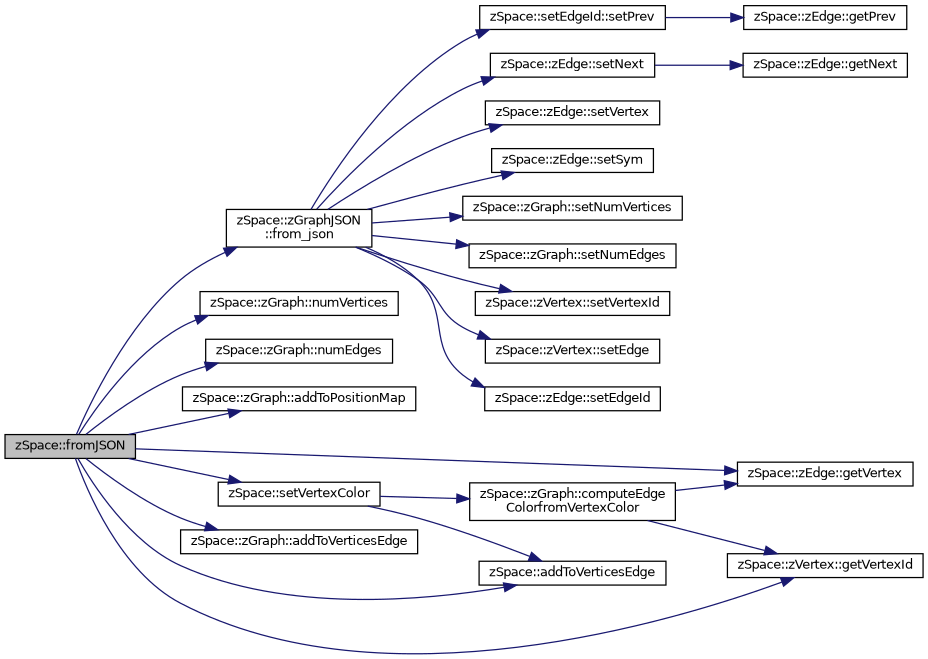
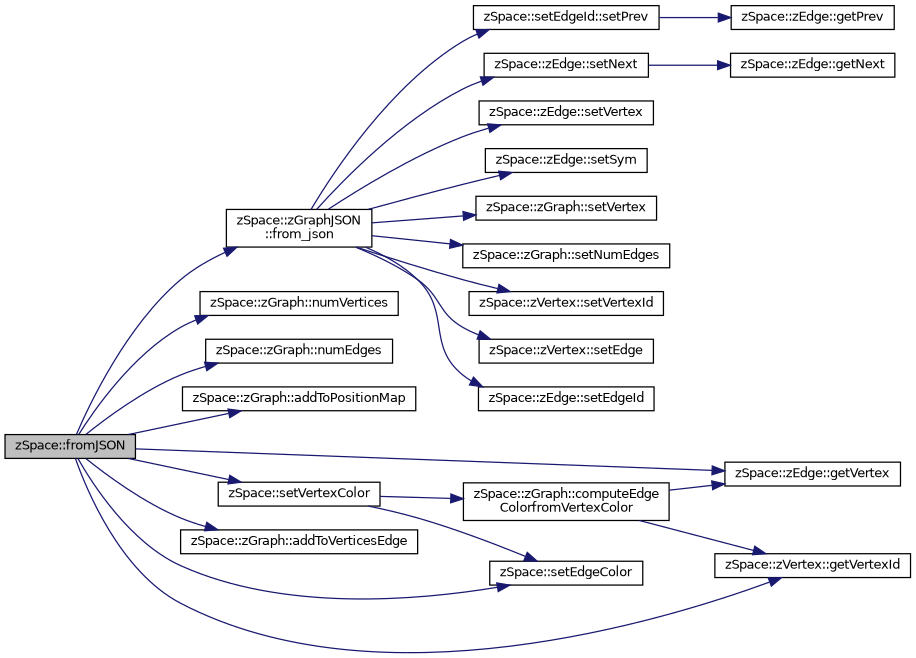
  digraph {
    rankdir=LR
    node [color=black fillcolor=white fontname=Helvetica fontsize=10 shape=record style=filled]
    edge [color=midnightblue fontname=Helvetica fontsize=10 labelfontname=Helvetica labelfontsize=10 style=solid]
    n1 [fillcolor=grey75 fontcolor=black height=0.2 label="zSpace::fromJSON" width=0.4]
    n2 [height=0.2 label="zSpace::zGraphJSON\l::from_json" width=0.4]
    n3 [height=0.2 label="zSpace::zGraph::numVertices" width=0.4]
    n4 [height=0.2 label="zSpace::zGraph::numEdges" width=0.4]
    n5 [height=0.2 label="zSpace::zGraph::addToPositionMap" width=0.4]
    n6 [height=0.2 label="zSpace::zEdge::getVertex" width=0.4]
    n7 [height=0.2 label="zSpace::zVertex::getVertexId" width=0.4]
    n8 [height=0.2 label="zSpace::zGraph::addToVerticesEdge" width=0.4]
    n9 [height=0.2 label="zSpace::setVertexColor" width=0.4]
-   n10 [height=0.2 label="zSpace::addToVerticesEdge" width=0.4]
-   n11 [height=0.2 label="zSpace::zGraph::setNumVertices" width=0.4]
+   n10 [height=0.2 label="zSpace::setEdgeColor" width=0.4]
+   n11 [height=0.2 label="zSpace::zGraph::setVertex" width=0.4]
    n12 [height=0.2 label="zSpace::zGraph::setNumEdges" width=0.4]
    n13 [height=0.2 label="zSpace::zVertex::setVertexId" width=0.4]
    n14 [height=0.2 label="zSpace::zVertex::setEdge" width=0.4]
    n15 [height=0.2 label="zSpace::zEdge::setEdgeId" width=0.4]
    n16 [height=0.2 label="zSpace::setEdgeId::setPrev" width=0.4]
    n17 [height=0.2 label="zSpace::zEdge::setNext" width=0.4]
    n18 [height=0.2 label="zSpace::zEdge::setVertex" width=0.4]
    n19 [height=0.2 label="zSpace::zEdge::setSym" width=0.4]
    n20 [height=0.2 label="zSpace::zGraph::computeEdge\lColorfromVertexColor" width=0.4]
    n21 [height=0.2 label="zSpace::zEdge::getPrev" width=0.4]
    n22 [height=0.2 label="zSpace::zEdge::getNext" width=0.4]
    n1 -> n2
    n1 -> n3
    n1 -> n4
    n1 -> n5
    n1 -> n6
    n1 -> n7
    n1 -> n8
    n1 -> n9
    n1 -> n10
    n2 -> n11
    n2 -> n12
    n2 -> n13
    n2 -> n14
    n2 -> n15
    n2 -> n16
    n2 -> n17
    n2 -> n18
    n2 -> n19
    n9 -> n10
    n9 -> n20
    n16 -> n21
    n17 -> n22
    n20 -> n6
    n20 -> n7
  }
